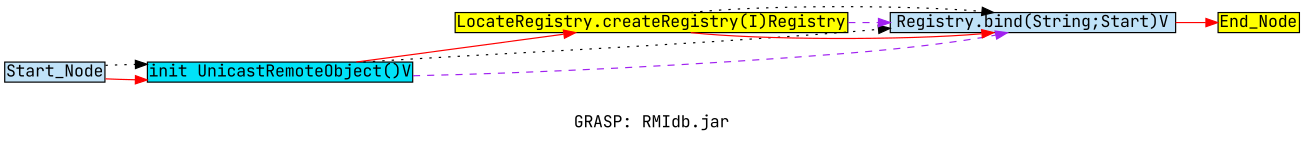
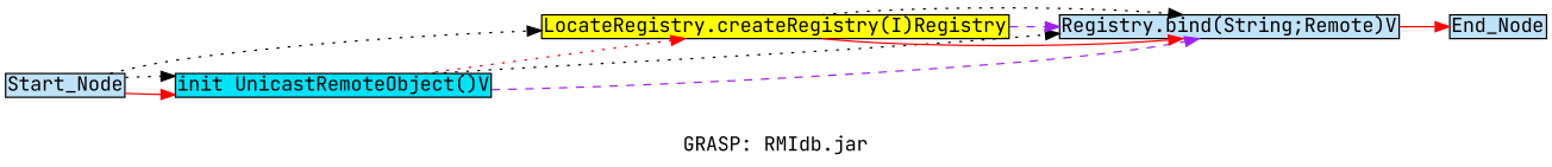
  digraph {
    fontname="JetBrains Mono"
    label="GRASP: RMIdb.jar"
    rankdir=LR
    node [fillcolor="#c0e2f8" fontname="JetBrains Mono" margin=0.02 shape=box style=filled]
    edge [color=red fontname="JetBrains Mono" style=solid]
    Start_Node [height=0 width=0]
    "init UnicastRemoteObject()V" [fillcolor="#00e2f8" height=0 width=0]
    "LocateRegistry.createRegistry(I)Registry" [fillcolor=yellow height=0 width=0]
-   "Registry.bind(String;Remote)V" [height=0 width=0 label="Registry.bind(String;Start)V"]
-   End_Node [fillcolor=yellow height=0 width=0]
+   "Registry.bind(String;Remote)V" [height=0 width=0]
+   End_Node [height=0 width=0]
    Start_Node -> "init UnicastRemoteObject()V"
    Start_Node -> "init UnicastRemoteObject()V" [color=black style=dotted]
-   "init UnicastRemoteObject()V" -> "LocateRegistry.createRegistry(I)Registry"
+   Start_Node -> "LocateRegistry.createRegistry(I)Registry" [color=black style=dotted]
+   "init UnicastRemoteObject()V" -> "LocateRegistry.createRegistry(I)Registry" [style=dotted]
    "init UnicastRemoteObject()V" -> "Registry.bind(String;Remote)V" [color=purple style=dashed]
    "init UnicastRemoteObject()V" -> "Registry.bind(String;Remote)V" [color=black style=dotted]
    "LocateRegistry.createRegistry(I)Registry" -> "Registry.bind(String;Remote)V"
    "LocateRegistry.createRegistry(I)Registry" -> "Registry.bind(String;Remote)V" [color=purple style=dashed]
    "LocateRegistry.createRegistry(I)Registry" -> "Registry.bind(String;Remote)V" [color=black style=dotted]
    "Registry.bind(String;Remote)V" -> End_Node
  }
